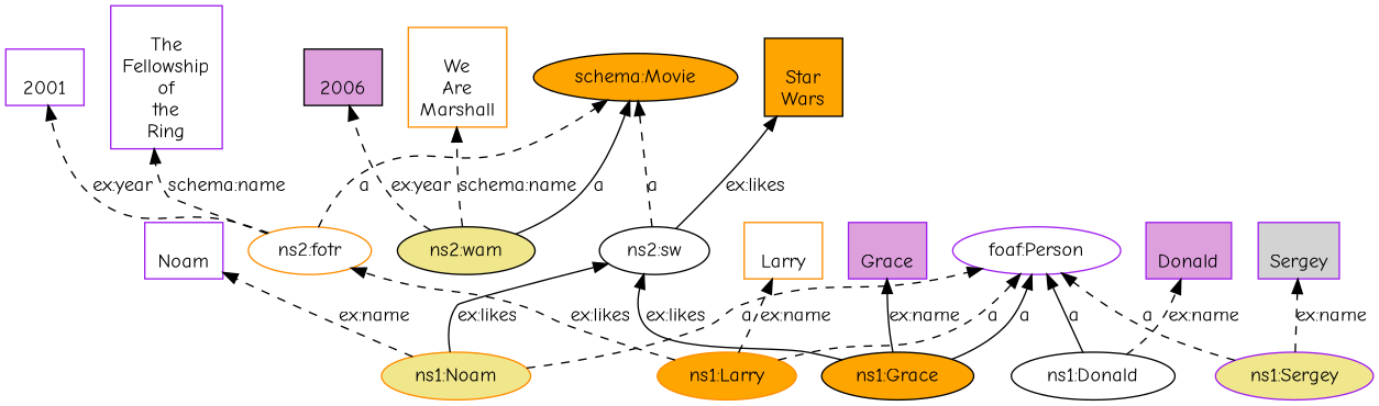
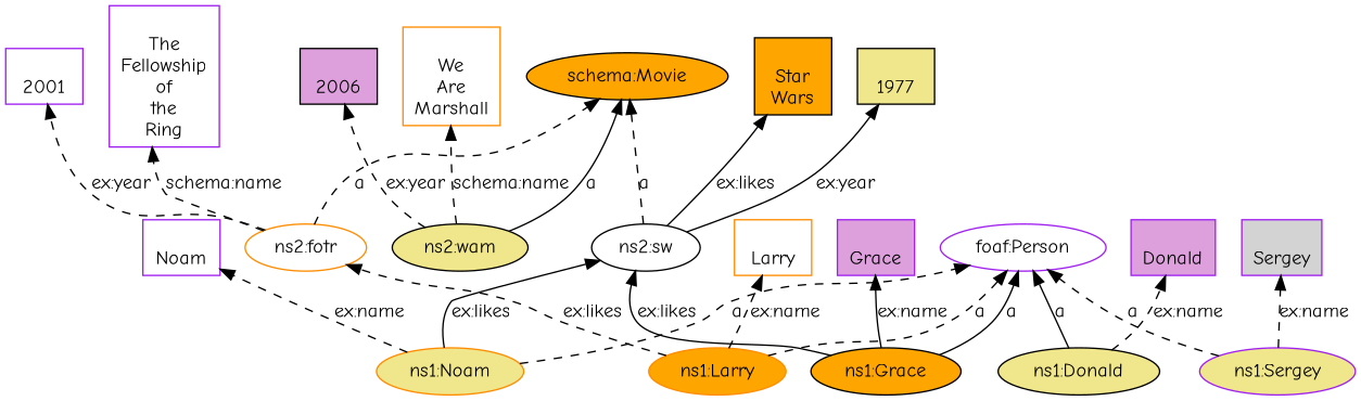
  digraph {
    fontname="Comic Neue"
    rankdir=BT
    node [color=black fillcolor=white fontname="Comic Neue" style=filled shape=rect]
    edge [fontname="Comic Neue" style=dashed]
    n1 [fillcolor=orange height=.3 label="schema:Movie" shape=""]
    n2 [color=purple height=.3 label="foaf:Person" shape=""]
    n3 [color=darkorange fillcolor=khaki height=.3 label="ns1:Noam" shape=""]
    n4 [height=.3 label="ns2:sw" shape=""]
    n5 [color=purple height=.3 label="\nNoam"]
    n6 [fillcolor=orange height=.3 label="\nStar\nWars"]
+   n7 [fillcolor=khaki height=.3 label="\n1977"]
    n8 [color=darkorange height=.3 label="ns2:fotr" shape=""]
    n9 [color=purple height=.3 label="\n2001"]
    n10 [color=purple height=.3 label="\nThe\nFellowship\nof\nthe\n   Ring   "]
    n11 [color=darkorange fillcolor=orange height=.3 label="ns1:Larry" shape=""]
    n12 [color=darkorange height=.3 label="\nLarry"]
-   n13 [height=.3 label="ns1:Donald" shape=""]
+   n13 [fillcolor=khaki height=.3 label="ns1:Donald" shape=""]
    n14 [color=purple fillcolor=plum height=.3 label="\nDonald"]
    n15 [fillcolor=khaki height=.3 label="ns2:wam" shape=""]
    n16 [fillcolor=plum height=.3 label="\n2006"]
    n17 [color=darkorange height=.3 label="\nWe\nAre\nMarshall"]
    n18 [fillcolor=orange height=.3 label="ns1:Grace" shape=""]
    n19 [color=purple fillcolor=plum height=.3 label="\nGrace"]
    n20 [color=purple fillcolor=khaki height=.3 label="ns1:Sergey" shape=""]
    n21 [color=purple fillcolor=lightgrey height=.3 label="\nSergey"]
    n3 -> n2 [label=a]
    n3 -> n4 [label="ex:likes" style=solid]
    n3 -> n5 [label="ex:name"]
    n4 -> n1 [label=a]
    n4 -> n6 [label="ex:likes" style=solid]
+   n4 -> n7 [label="ex:year" style=solid]
    n8 -> n1 [label=a]
    n8 -> n9 [label="ex:year"]
    n8 -> n10 [label="schema:name"]
    n11 -> n2 [label=a]
    n11 -> n8 [label="ex:likes"]
    n11 -> n12 [label="ex:name"]
    n13 -> n2 [label=a style=solid]
    n13 -> n14 [label="ex:name"]
    n15 -> n1 [label=a style=solid]
    n15 -> n16 [label="ex:year"]
    n15 -> n17 [label="schema:name"]
    n18 -> n2 [label=a style=solid]
    n18 -> n4 [label="ex:likes" style=solid]
    n18 -> n19 [label="ex:name" style=solid]
    n20 -> n2 [label=a]
    n20 -> n21 [label="ex:name"]
  }
